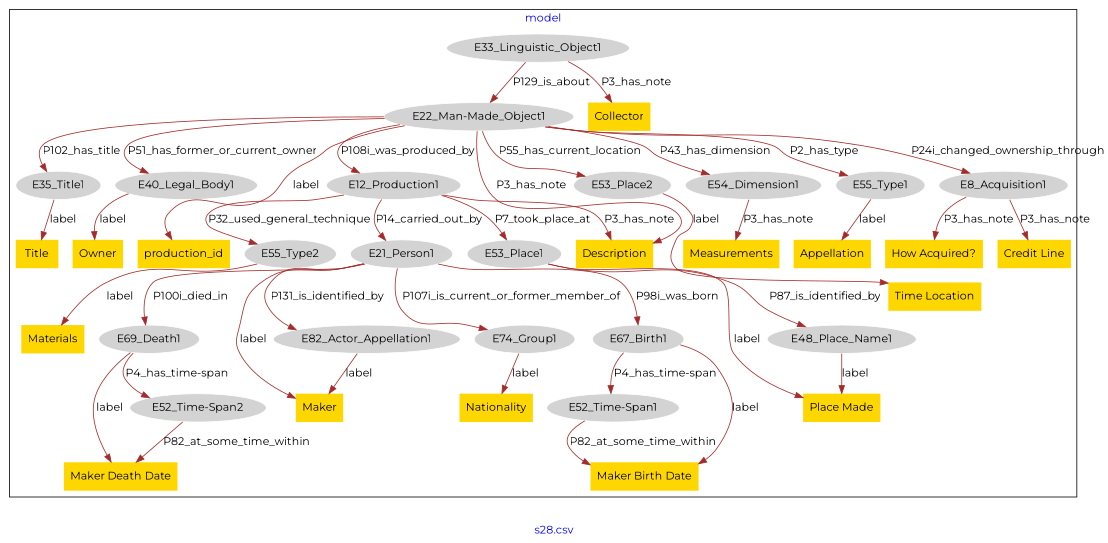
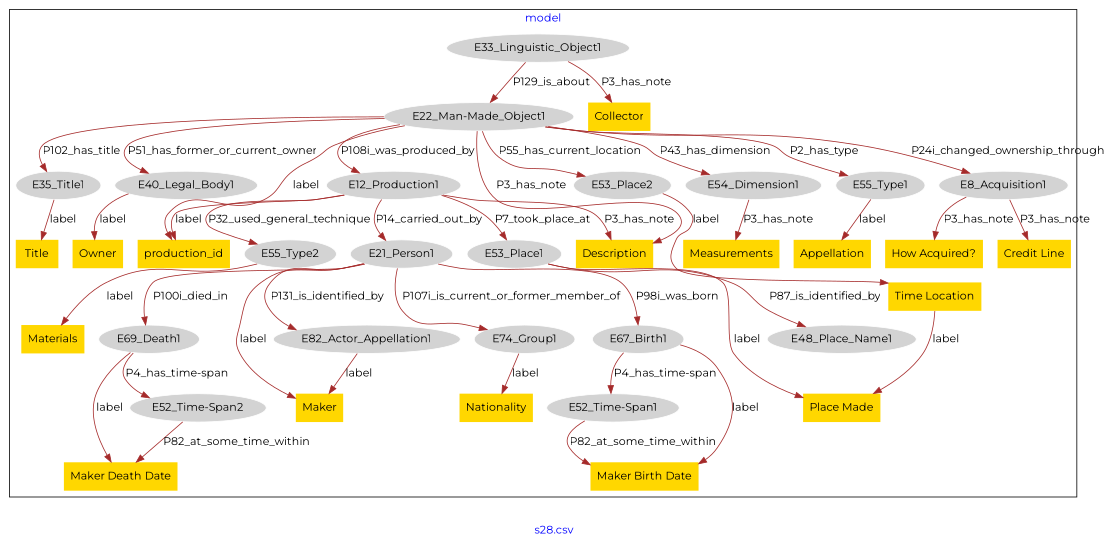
  digraph {
    fontcolor=blue
    fontname=Montserrat
    label="s28.csv"
    remincross=true
    node [color=white fillcolor=lightgray fontname=Montserrat style=filled]
    edge [color=brown fontcolor=black fontname=Montserrat]
    n1 [label=E12_Production1]
    n2 [label=E21_Person1]
    n3 [label=E53_Place1]
    n4 [label=E55_Type2]
    n5 [label=E67_Birth1]
    n6 [label=E69_Death1]
    n7 [label=E74_Group1]
    n8 [label=E82_Actor_Appellation1]
    n9 [label="E22_Man-Made_Object1"]
    n10 [label=E35_Title1]
    n11 [label=E40_Legal_Body1]
    n12 [label=E53_Place2]
    n13 [label=E54_Dimension1]
    n14 [label=E55_Type1]
    n15 [label=E8_Acquisition1]
    n16 [label=E33_Linguistic_Object1]
    n17 [label=E48_Place_Name1]
    n18 [label="E52_Time-Span1"]
    n19 [label="E52_Time-Span2"]
    n20 [fillcolor=gold label=Appellation shape=plaintext color=""]
    n21 [fillcolor=gold label=Description shape=plaintext color=""]
    n22 [fillcolor=gold label=Title shape=plaintext color=""]
    n23 [fillcolor=gold label=Materials shape=plaintext color=""]
    n24 [fillcolor=gold label=Measurements shape=plaintext color=""]
    n25 [fillcolor=gold label="Maker Birth Date" shape=plaintext color=""]
    n26 [fillcolor=gold label="How Acquired?" shape=plaintext color=""]
    n27 [fillcolor=gold label="Maker Death Date" shape=plaintext color=""]
    n28 [fillcolor=gold label=production_id shape=plaintext color=""]
    n29 [fillcolor=gold label="Credit Line" shape=plaintext color=""]
    n30 [fillcolor=gold label=Maker shape=plaintext color=""]
    n31 [fillcolor=gold label="Time Location" shape=plaintext color=""]
    n32 [fillcolor=gold label=Owner shape=plaintext color=""]
    n33 [fillcolor=gold label="Place Made" shape=plaintext color=""]
    n34 [fillcolor=gold label=Nationality shape=plaintext color=""]
    n35 [fillcolor=gold label=Collector shape=plaintext color=""]
    subgraph cluster_1 {
      label=model
      n1
      n2
      n3
      n4
      n5
      n6
      n7
      n8
      n9
      n10
      n11
      n12
      n13
      n14
      n15
      n16
      n17
      n18
      n19
      n20
      n21
      n22
      n23
      n24
      n25
      n26
      n27
      n28
      n29
      n30
      n31
      n32
      n33
      n34
      n35
    }
    n1 -> n2 [label=P14_carried_out_by]
    n1 -> n3 [label=P7_took_place_at]
    n1 -> n4 [label=P32_used_general_technique]
    n1 -> n21 [label=P3_has_note]
+   n1 -> n28 [label=label]
    n2 -> n5 [label=P98i_was_born]
    n2 -> n6 [label=P100i_died_in]
    n2 -> n7 [label=P107i_is_current_or_former_member_of]
    n2 -> n8 [label=P131_is_identified_by]
    n2 -> n30 [label=label]
    n3 -> n17 [label=P87_is_identified_by]
    n3 -> n33 [label=label]
    n4 -> n23 [label=label]
    n5 -> n18 [label="P4_has_time-span"]
    n5 -> n25 [label=label]
    n6 -> n19 [label="P4_has_time-span"]
    n6 -> n27 [label=label]
    n7 -> n34 [label=label]
    n8 -> n30 [label=label]
    n9 -> n1 [label=P108i_was_produced_by]
    n9 -> n10 [label=P102_has_title]
    n9 -> n11 [label=P51_has_former_or_current_owner]
    n9 -> n12 [label=P55_has_current_location]
    n9 -> n13 [label=P43_has_dimension]
    n9 -> n14 [label=P2_has_type]
    n9 -> n15 [label=P24i_changed_ownership_through]
    n9 -> n21 [label=P3_has_note]
    n9 -> n28 [label=label]
    n10 -> n22 [label=label]
    n11 -> n32 [label=label]
    n12 -> n31 [label=label]
    n13 -> n24 [label=P3_has_note]
    n14 -> n20 [label=label]
    n15 -> n26 [label=P3_has_note]
    n15 -> n29 [label=P3_has_note]
    n16 -> n9 [label=P129_is_about]
    n16 -> n35 [label=P3_has_note]
-   n17 -> n33 [label=label]
+   n31 -> n33 [label=label]
    n18 -> n25 [label=P82_at_some_time_within]
    n19 -> n27 [label=P82_at_some_time_within]
  }
